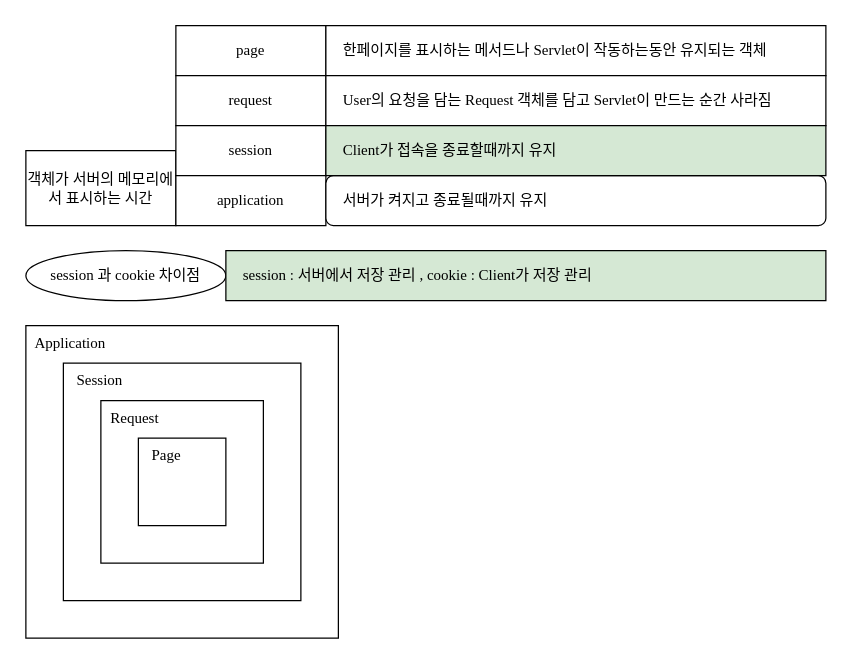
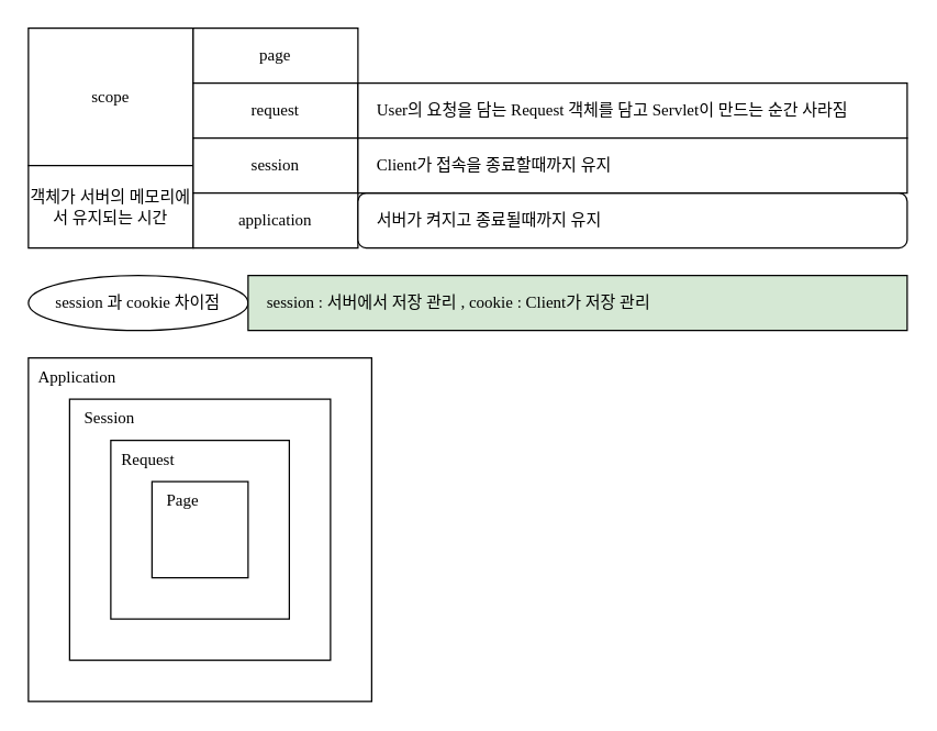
  <mxCell id="0" />
  <mxCell id="1" parent="0" />
  <mxCell id="2" value="&amp;nbsp; Application" style="rounded=0;whiteSpace=wrap;html=1;fontFamily=a고딕14;align=left;verticalAlign=top;" vertex="1" parent="1"><mxGeometry x="20" y="260" width="250" height="250" as="geometry" /></mxCell>
- <mxCell id="4" value="객체가 서버의 메모리에서 표시하는 시간" style="rounded=0;whiteSpace=wrap;html=1;fontFamily=a고딕14;" vertex="1" parent="1"><mxGeometry x="20" y="120" width="120" height="60" as="geometry" /></mxCell>
+ <mxCell id="3" value="scope" style="rounded=0;whiteSpace=wrap;html=1;fontFamily=a고딕14;" vertex="1" parent="1"><mxGeometry x="20" y="20" width="120" height="100" as="geometry" /></mxCell>
+ <mxCell id="4" value="객체가 서버의 메모리에서 유지되는 시간" style="rounded=0;whiteSpace=wrap;html=1;fontFamily=a고딕14;" vertex="1" parent="1"><mxGeometry x="20" y="120" width="120" height="60" as="geometry" /></mxCell>
  <mxCell id="5" value="page" style="rounded=0;whiteSpace=wrap;html=1;fontFamily=a고딕14;" vertex="1" parent="1"><mxGeometry x="140" y="20" width="120" height="40" as="geometry" /></mxCell>
  <mxCell id="6" value="request" style="rounded=0;whiteSpace=wrap;html=1;fontFamily=a고딕14;" vertex="1" parent="1"><mxGeometry x="140" y="60" width="120" height="40" as="geometry" /></mxCell>
  <mxCell id="7" value="session" style="rounded=0;whiteSpace=wrap;html=1;fontFamily=a고딕14;" vertex="1" parent="1"><mxGeometry x="140" y="100" width="120" height="40" as="geometry" /></mxCell>
  <mxCell id="8" value="application" style="rounded=0;whiteSpace=wrap;html=1;fontFamily=a고딕14;" vertex="1" parent="1"><mxGeometry x="140" y="140" width="120" height="40" as="geometry" /></mxCell>
- <mxCell id="9" value="&amp;nbsp; &amp;nbsp; 한페이지를 표시하는 메서드나 Servlet이 작동하는동안 유지되는 객체" style="rounded=0;whiteSpace=wrap;html=1;fontFamily=a고딕14;align=left;" vertex="1" parent="1"><mxGeometry x="260" y="20" width="400" height="40" as="geometry" /></mxCell>
  <mxCell id="10" value="&amp;nbsp; &amp;nbsp; User의 요청을 담는 Request 객체를 담고 Servlet이 만드는 순간 사라짐" style="rounded=0;whiteSpace=wrap;html=1;fontFamily=a고딕14;align=left;" vertex="1" parent="1"><mxGeometry x="260" y="60" width="400" height="40" as="geometry" /></mxCell>
  <mxCell id="11" value="&amp;nbsp; &amp;nbsp; 서버가 켜지고 종료될때까지 유지" style="whiteSpace=wrap;html=1;fontFamily=a고딕14;align=left;rounded=1;" vertex="1" parent="1"><mxGeometry x="260" y="140" width="400" height="40" as="geometry" /></mxCell>
- <mxCell id="12" value="&amp;nbsp; &amp;nbsp; Client가 접속을 종료할때까지 유지" style="rounded=0;whiteSpace=wrap;html=1;fontFamily=a고딕14;align=left;fillColor=#d5e8d4;" vertex="1" parent="1"><mxGeometry x="260" y="100" width="400" height="40" as="geometry" /></mxCell>
+ <mxCell id="12" value="&amp;nbsp; &amp;nbsp; Client가 접속을 종료할때까지 유지" style="rounded=0;whiteSpace=wrap;html=1;fontFamily=a고딕14;align=left;" vertex="1" parent="1"><mxGeometry x="260" y="100" width="400" height="40" as="geometry" /></mxCell>
  <mxCell id="13" value="session 과 cookie 차이점" style="ellipse;whiteSpace=wrap;html=1;fontFamily=a고딕14;" vertex="1" parent="1"><mxGeometry x="20" y="200" width="160" height="40" as="geometry" /></mxCell>
  <mxCell id="14" value="&amp;nbsp; &amp;nbsp; session : 서버에서 저장 관리 , cookie : Client가 저장 관리" style="rounded=0;whiteSpace=wrap;html=1;fontFamily=a고딕14;align=left;fillColor=#d5e8d4;" vertex="1" parent="1"><mxGeometry x="180" y="200" width="480" height="40" as="geometry" /></mxCell>
  <mxCell id="15" value="&amp;nbsp; &amp;nbsp;Session" style="rounded=0;whiteSpace=wrap;html=1;fontFamily=a고딕14;align=left;verticalAlign=top;" vertex="1" parent="1"><mxGeometry x="50" y="290" width="190" height="190" as="geometry" /></mxCell>
  <mxCell id="16" value="&amp;nbsp; Request" style="rounded=0;whiteSpace=wrap;html=1;fontFamily=a고딕14;align=left;verticalAlign=top;" vertex="1" parent="1"><mxGeometry x="80" y="320" width="130" height="130" as="geometry" /></mxCell>
  <mxCell id="17" value="&amp;nbsp; &amp;nbsp;Page" style="rounded=0;whiteSpace=wrap;html=1;fontFamily=a고딕14;align=left;verticalAlign=top;" vertex="1" parent="1"><mxGeometry x="110" y="350" width="70" height="70" as="geometry" /></mxCell>
